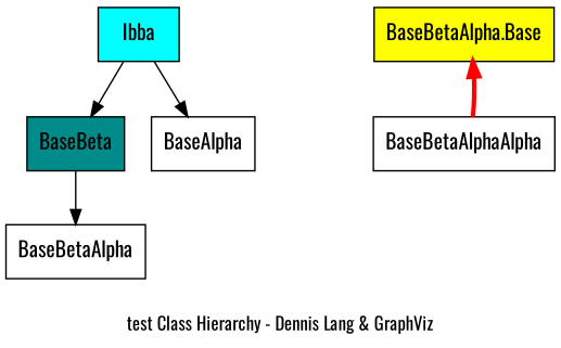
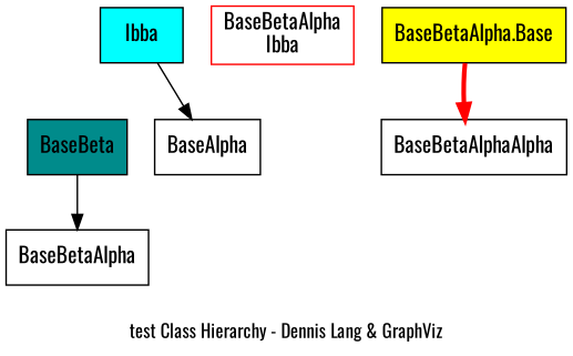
  digraph {
    fontname=Oswald
    fontsize=12
    label="test Class Hierarchy - Dennis Lang & GraphViz"
    node [fillcolor=white fontname=Oswald shape=box style=filled]
    edge [fontname=Oswald]
    n1 [fillcolor=cyan1 label=Ibba]
    BaseBeta [fillcolor=cyan4]
    BaseAlpha
    BaseBetaAlpha
+   "BaseBetaAlpha\nIbba" [color=red]
    n6 [fillcolor=yellow label="BaseBetaAlpha.Base"]
    BaseBetaAlphaAlpha
-   n1 -> BaseBeta
    n1 -> BaseAlpha
    BaseBeta -> BaseBetaAlpha
-   BaseBetaAlphaAlpha -> n6 [color=red penwidth=3.0]
+   n6 -> BaseBetaAlphaAlpha [color=red penwidth=3.0]
  }
